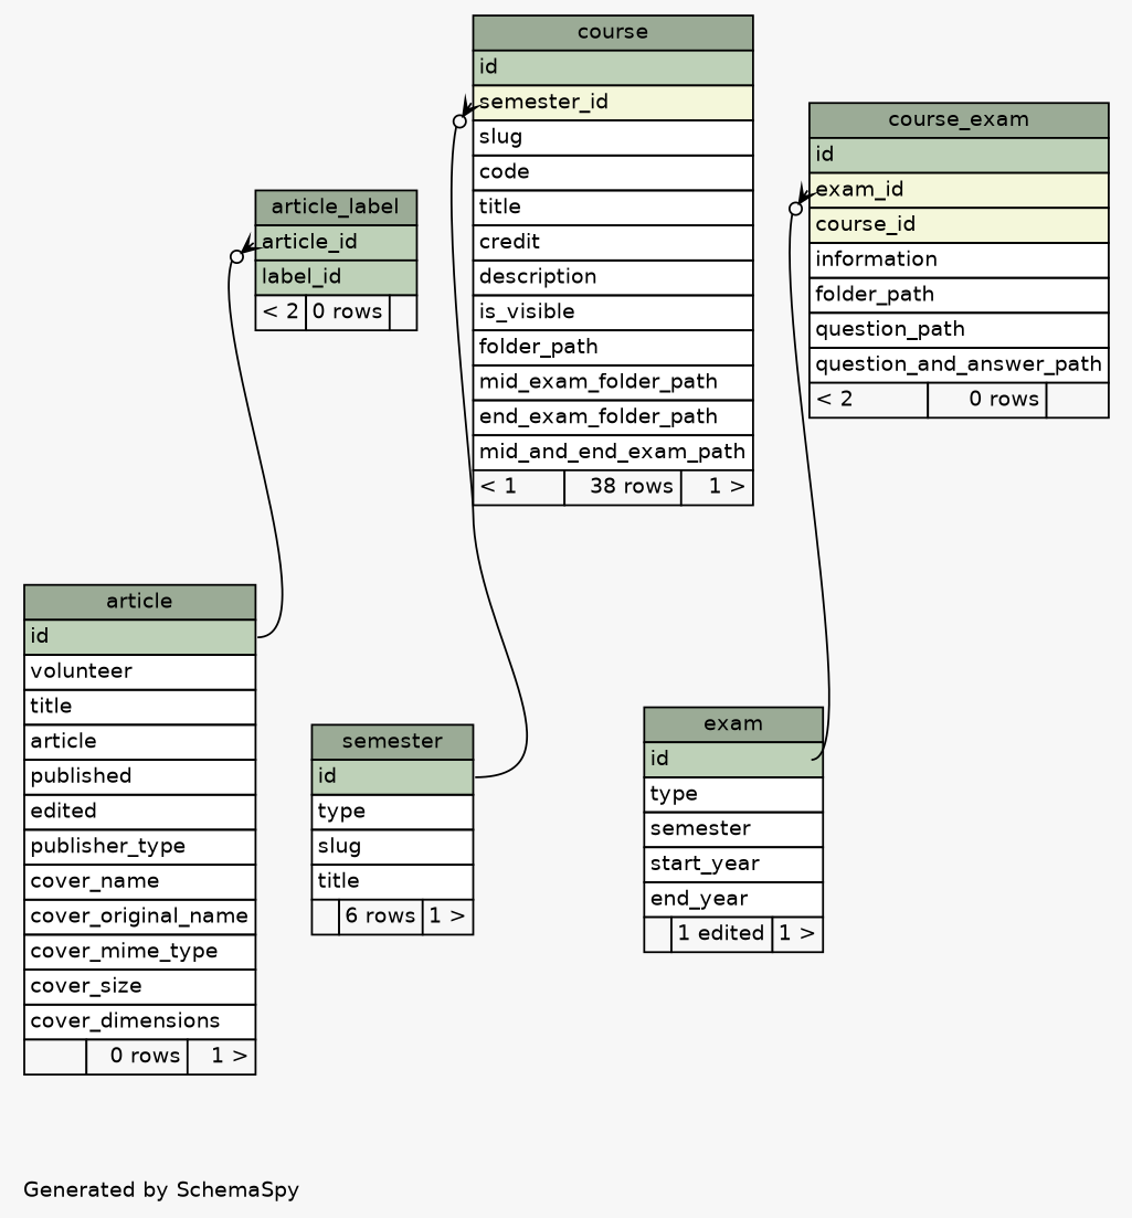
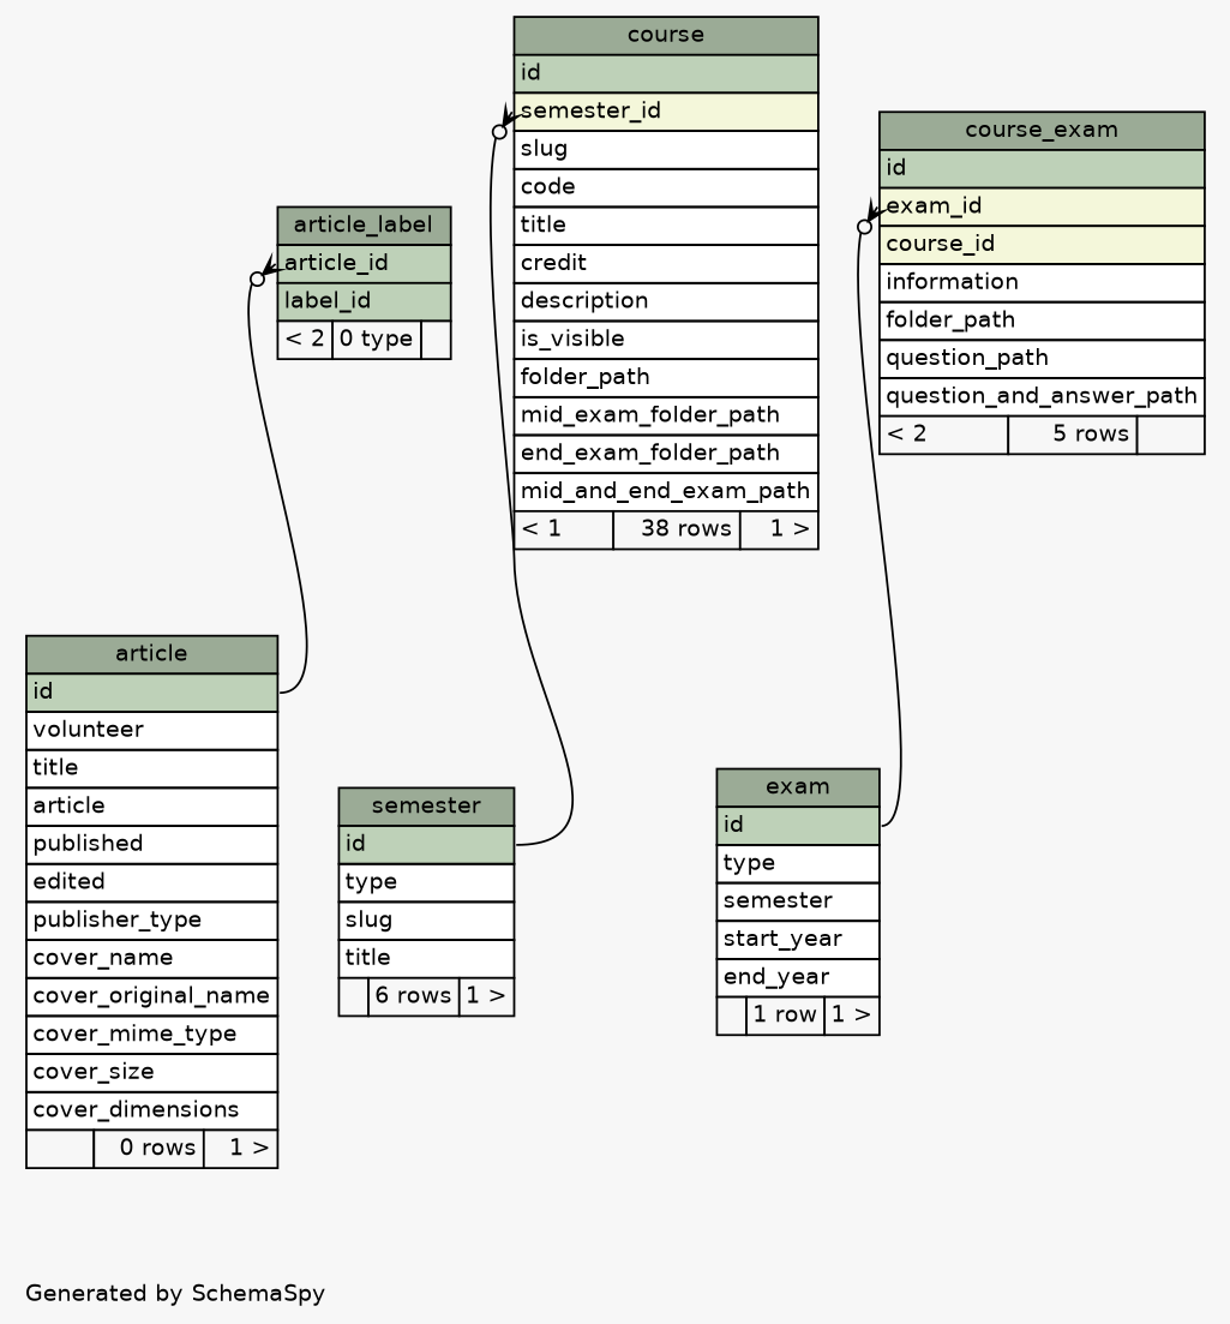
  digraph {
    bgcolor="#f7f7f7"
    fontname=Helvetica
    fontsize=11
    label="\nGenerated by SchemaSpy"
    labeljust=l
    nodesep=0.18
    rankdir=TB
    ranksep=0.46
    node [fontname=Helvetica fontsize=11 shape=plaintext]
    edge [arrowhead=none arrowsize=0.8 arrowtail=crowodot dir=back headport="id:e"]
    n1 [label=<     <TABLE BORDER="0" CELLBORDER="1" CELLSPACING="0" BGCOLOR="#ffffff">       <TR><TD COLSPAN="3" BGCOLOR="#9bab96" ALIGN="CENTER">article</TD></TR>       <TR><TD PORT="id" COLSPAN="3" BGCOLOR="#bed1b8" ALIGN="LEFT">id</TD></TR>       <TR><TD PORT="volunteer" COLSPAN="3" ALIGN="LEFT">volunteer</TD></TR>       <TR><TD PORT="title" COLSPAN="3" ALIGN="LEFT">title</TD></TR>       <TR><TD PORT="article" COLSPAN="3" ALIGN="LEFT">article</TD></TR>       <TR><TD PORT="published" COLSPAN="3" ALIGN="LEFT">published</TD></TR>       <TR><TD PORT="edited" COLSPAN="3" ALIGN="LEFT">edited</TD></TR>       <TR><TD PORT="publisher_type" COLSPAN="3" ALIGN="LEFT">publisher_type</TD></TR>       <TR><TD PORT="cover_name" COLSPAN="3" ALIGN="LEFT">cover_name</TD></TR>       <TR><TD PORT="cover_original_name" COLSPAN="3" ALIGN="LEFT">cover_original_name</TD></TR>       <TR><TD PORT="cover_mime_type" COLSPAN="3" ALIGN="LEFT">cover_mime_type</TD></TR>       <TR><TD PORT="cover_size" COLSPAN="3" ALIGN="LEFT">cover_size</TD></TR>       <TR><TD PORT="cover_dimensions" COLSPAN="3" ALIGN="LEFT">cover_dimensions</TD></TR>       <TR><TD ALIGN="LEFT" BGCOLOR="#f7f7f7">  </TD><TD ALIGN="RIGHT" BGCOLOR="#f7f7f7">0 rows</TD><TD ALIGN="RIGHT" BGCOLOR="#f7f7f7">1 &gt;</TD></TR>     </TABLE>>]
-   n2 [label=<     <TABLE BORDER="0" CELLBORDER="1" CELLSPACING="0" BGCOLOR="#ffffff">       <TR><TD COLSPAN="3" BGCOLOR="#9bab96" ALIGN="CENTER">article_label</TD></TR>       <TR><TD PORT="article_id" COLSPAN="3" BGCOLOR="#bed1b8" ALIGN="LEFT">article_id</TD></TR>       <TR><TD PORT="label_id" COLSPAN="3" BGCOLOR="#bed1b8" ALIGN="LEFT">label_id</TD></TR>       <TR><TD ALIGN="LEFT" BGCOLOR="#f7f7f7">&lt; 2</TD><TD ALIGN="RIGHT" BGCOLOR="#f7f7f7">0 rows</TD><TD ALIGN="RIGHT" BGCOLOR="#f7f7f7">  </TD></TR>     </TABLE>>]
+   n2 [label=<     <TABLE BORDER="0" CELLBORDER="1" CELLSPACING="0" BGCOLOR="#ffffff">       <TR><TD COLSPAN="3" BGCOLOR="#9bab96" ALIGN="CENTER">article_label</TD></TR>       <TR><TD PORT="article_id" COLSPAN="3" BGCOLOR="#bed1b8" ALIGN="LEFT">article_id</TD></TR>       <TR><TD PORT="label_id" COLSPAN="3" BGCOLOR="#bed1b8" ALIGN="LEFT">label_id</TD></TR>       <TR><TD ALIGN="LEFT" BGCOLOR="#f7f7f7">&lt; 2</TD><TD ALIGN="RIGHT" BGCOLOR="#f7f7f7">0 type</TD><TD ALIGN="RIGHT" BGCOLOR="#f7f7f7">  </TD></TR>     </TABLE>>]
    n3 [label=<     <TABLE BORDER="0" CELLBORDER="1" CELLSPACING="0" BGCOLOR="#ffffff">       <TR><TD COLSPAN="3" BGCOLOR="#9bab96" ALIGN="CENTER">course</TD></TR>       <TR><TD PORT="id" COLSPAN="3" BGCOLOR="#bed1b8" ALIGN="LEFT">id</TD></TR>       <TR><TD PORT="semester_id" COLSPAN="3" BGCOLOR="#f4f7da" ALIGN="LEFT">semester_id</TD></TR>       <TR><TD PORT="slug" COLSPAN="3" ALIGN="LEFT">slug</TD></TR>       <TR><TD PORT="code" COLSPAN="3" ALIGN="LEFT">code</TD></TR>       <TR><TD PORT="title" COLSPAN="3" ALIGN="LEFT">title</TD></TR>       <TR><TD PORT="credit" COLSPAN="3" ALIGN="LEFT">credit</TD></TR>       <TR><TD PORT="description" COLSPAN="3" ALIGN="LEFT">description</TD></TR>       <TR><TD PORT="is_visible" COLSPAN="3" ALIGN="LEFT">is_visible</TD></TR>       <TR><TD PORT="folder_path" COLSPAN="3" ALIGN="LEFT">folder_path</TD></TR>       <TR><TD PORT="mid_exam_folder_path" COLSPAN="3" ALIGN="LEFT">mid_exam_folder_path</TD></TR>       <TR><TD PORT="end_exam_folder_path" COLSPAN="3" ALIGN="LEFT">end_exam_folder_path</TD></TR>       <TR><TD PORT="mid_and_end_exam_path" COLSPAN="3" ALIGN="LEFT">mid_and_end_exam_path</TD></TR>       <TR><TD ALIGN="LEFT" BGCOLOR="#f7f7f7">&lt; 1</TD><TD ALIGN="RIGHT" BGCOLOR="#f7f7f7">38 rows</TD><TD ALIGN="RIGHT" BGCOLOR="#f7f7f7">1 &gt;</TD></TR>     </TABLE>>]
    n4 [label=<     <TABLE BORDER="0" CELLBORDER="1" CELLSPACING="0" BGCOLOR="#ffffff">       <TR><TD COLSPAN="3" BGCOLOR="#9bab96" ALIGN="CENTER">semester</TD></TR>       <TR><TD PORT="id" COLSPAN="3" BGCOLOR="#bed1b8" ALIGN="LEFT">id</TD></TR>       <TR><TD PORT="type" COLSPAN="3" ALIGN="LEFT">type</TD></TR>       <TR><TD PORT="slug" COLSPAN="3" ALIGN="LEFT">slug</TD></TR>       <TR><TD PORT="title" COLSPAN="3" ALIGN="LEFT">title</TD></TR>       <TR><TD ALIGN="LEFT" BGCOLOR="#f7f7f7">  </TD><TD ALIGN="RIGHT" BGCOLOR="#f7f7f7">6 rows</TD><TD ALIGN="RIGHT" BGCOLOR="#f7f7f7">1 &gt;</TD></TR>     </TABLE>>]
-   n5 [label=<     <TABLE BORDER="0" CELLBORDER="1" CELLSPACING="0" BGCOLOR="#ffffff">       <TR><TD COLSPAN="3" BGCOLOR="#9bab96" ALIGN="CENTER">course_exam</TD></TR>       <TR><TD PORT="id" COLSPAN="3" BGCOLOR="#bed1b8" ALIGN="LEFT">id</TD></TR>       <TR><TD PORT="exam_id" COLSPAN="3" BGCOLOR="#f4f7da" ALIGN="LEFT">exam_id</TD></TR>       <TR><TD PORT="course_id" COLSPAN="3" BGCOLOR="#f4f7da" ALIGN="LEFT">course_id</TD></TR>       <TR><TD PORT="information" COLSPAN="3" ALIGN="LEFT">information</TD></TR>       <TR><TD PORT="folder_path" COLSPAN="3" ALIGN="LEFT">folder_path</TD></TR>       <TR><TD PORT="question_path" COLSPAN="3" ALIGN="LEFT">question_path</TD></TR>       <TR><TD PORT="question_and_answer_path" COLSPAN="3" ALIGN="LEFT">question_and_answer_path</TD></TR>       <TR><TD ALIGN="LEFT" BGCOLOR="#f7f7f7">&lt; 2</TD><TD ALIGN="RIGHT" BGCOLOR="#f7f7f7">0 rows</TD><TD ALIGN="RIGHT" BGCOLOR="#f7f7f7">  </TD></TR>     </TABLE>>]
-   n6 [label=<     <TABLE BORDER="0" CELLBORDER="1" CELLSPACING="0" BGCOLOR="#ffffff">       <TR><TD COLSPAN="3" BGCOLOR="#9bab96" ALIGN="CENTER">exam</TD></TR>       <TR><TD PORT="id" COLSPAN="3" BGCOLOR="#bed1b8" ALIGN="LEFT">id</TD></TR>       <TR><TD PORT="type" COLSPAN="3" ALIGN="LEFT">type</TD></TR>       <TR><TD PORT="semester" COLSPAN="3" ALIGN="LEFT">semester</TD></TR>       <TR><TD PORT="start_year" COLSPAN="3" ALIGN="LEFT">start_year</TD></TR>       <TR><TD PORT="end_year" COLSPAN="3" ALIGN="LEFT">end_year</TD></TR>       <TR><TD ALIGN="LEFT" BGCOLOR="#f7f7f7">  </TD><TD ALIGN="RIGHT" BGCOLOR="#f7f7f7">1 edited</TD><TD ALIGN="RIGHT" BGCOLOR="#f7f7f7">1 &gt;</TD></TR>     </TABLE>>]
+   n5 [label=<     <TABLE BORDER="0" CELLBORDER="1" CELLSPACING="0" BGCOLOR="#ffffff">       <TR><TD COLSPAN="3" BGCOLOR="#9bab96" ALIGN="CENTER">course_exam</TD></TR>       <TR><TD PORT="id" COLSPAN="3" BGCOLOR="#bed1b8" ALIGN="LEFT">id</TD></TR>       <TR><TD PORT="exam_id" COLSPAN="3" BGCOLOR="#f4f7da" ALIGN="LEFT">exam_id</TD></TR>       <TR><TD PORT="course_id" COLSPAN="3" BGCOLOR="#f4f7da" ALIGN="LEFT">course_id</TD></TR>       <TR><TD PORT="information" COLSPAN="3" ALIGN="LEFT">information</TD></TR>       <TR><TD PORT="folder_path" COLSPAN="3" ALIGN="LEFT">folder_path</TD></TR>       <TR><TD PORT="question_path" COLSPAN="3" ALIGN="LEFT">question_path</TD></TR>       <TR><TD PORT="question_and_answer_path" COLSPAN="3" ALIGN="LEFT">question_and_answer_path</TD></TR>       <TR><TD ALIGN="LEFT" BGCOLOR="#f7f7f7">&lt; 2</TD><TD ALIGN="RIGHT" BGCOLOR="#f7f7f7">5 rows</TD><TD ALIGN="RIGHT" BGCOLOR="#f7f7f7">  </TD></TR>     </TABLE>>]
+   n6 [label=<     <TABLE BORDER="0" CELLBORDER="1" CELLSPACING="0" BGCOLOR="#ffffff">       <TR><TD COLSPAN="3" BGCOLOR="#9bab96" ALIGN="CENTER">exam</TD></TR>       <TR><TD PORT="id" COLSPAN="3" BGCOLOR="#bed1b8" ALIGN="LEFT">id</TD></TR>       <TR><TD PORT="type" COLSPAN="3" ALIGN="LEFT">type</TD></TR>       <TR><TD PORT="semester" COLSPAN="3" ALIGN="LEFT">semester</TD></TR>       <TR><TD PORT="start_year" COLSPAN="3" ALIGN="LEFT">start_year</TD></TR>       <TR><TD PORT="end_year" COLSPAN="3" ALIGN="LEFT">end_year</TD></TR>       <TR><TD ALIGN="LEFT" BGCOLOR="#f7f7f7">  </TD><TD ALIGN="RIGHT" BGCOLOR="#f7f7f7">1 row</TD><TD ALIGN="RIGHT" BGCOLOR="#f7f7f7">1 &gt;</TD></TR>     </TABLE>>]
    n2 -> n1 [tailport="article_id:w"]
    n3 -> n4 [tailport="semester_id:w"]
    n5 -> n6 [tailport="exam_id:w"]
  }
